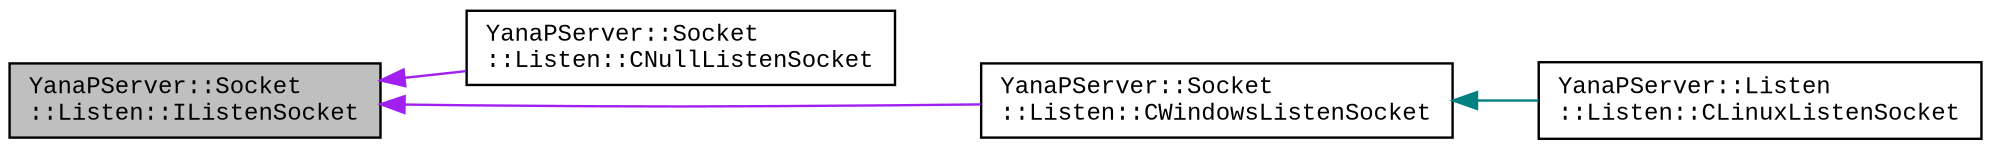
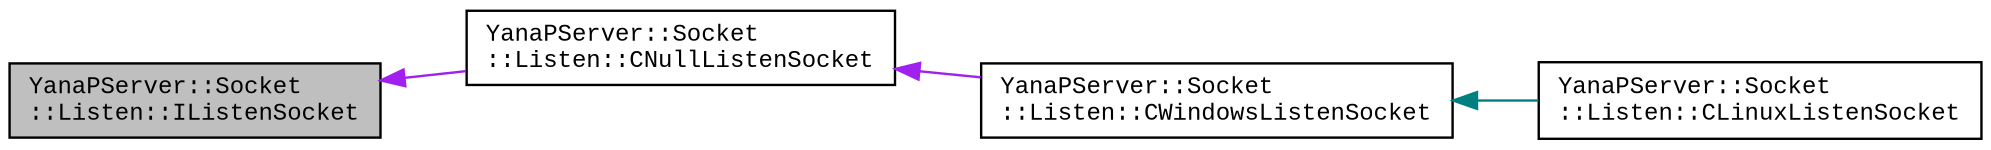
  digraph {
    fontname="Liberation Mono"
    rankdir=LR
    node [color=black fillcolor=white fontname="Liberation Mono" fontsize=10 shape=record style=filled]
    edge [color=purple dir=back fontname="Liberation Mono" fontsize=10 labelfontname=Helvetica labelfontsize=10 style=solid]
    n1 [fillcolor=grey75 fontcolor=black height=0.2 label="YanaPServer::Socket\l::Listen::IListenSocket" width=0.4]
    n2 [height=0.2 label="YanaPServer::Socket\l::Listen::CNullListenSocket" width=0.4]
    n3 [height=0.2 label="YanaPServer::Socket\l::Listen::CWindowsListenSocket" width=0.4]
-   n4 [height=0.2 label="YanaPServer::Listen\l::Listen::CLinuxListenSocket" width=0.4]
+   n4 [height=0.2 label="YanaPServer::Socket\l::Listen::CLinuxListenSocket" width=0.4]
    n1 -> n2
-   n1 -> n3
+   n2 -> n3
    n3 -> n4 [color=teal]
  }
